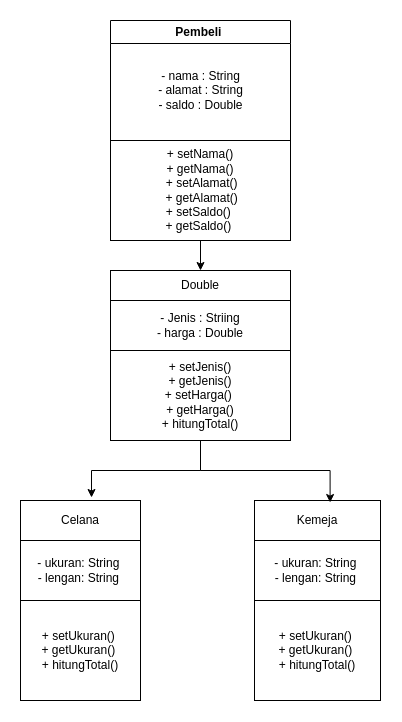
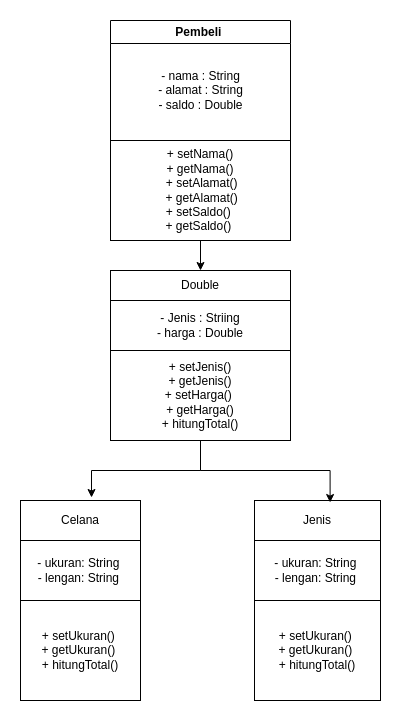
  <mxCell id="0" />
  <mxCell id="1" parent="0" />
  <mxCell id="2" value="Pembeli&amp;nbsp;" style="swimlane;whiteSpace=wrap;html=1;fillColor=#FFFFFF;" vertex="1" parent="1"><mxGeometry x="110" y="20" width="180" height="120" as="geometry" /></mxCell>
  <mxCell id="3" value="- nama : String&lt;div&gt;- alamat : String&lt;/div&gt;&lt;div&gt;- saldo : Double&lt;/div&gt;" style="text;html=1;align=center;verticalAlign=middle;resizable=0;points=[];autosize=1;strokeColor=none;fillColor=none;" vertex="1" parent="2"><mxGeometry x="35" y="40" width="110" height="60" as="geometry" /></mxCell>
  <mxCell id="4" value="Double" style="rounded=0;whiteSpace=wrap;html=1;" vertex="1" parent="1"><mxGeometry x="110" y="270" width="180" height="30" as="geometry" /></mxCell>
  <mxCell id="5" value="- Jenis : Striing&lt;div&gt;- harga : Double&lt;/div&gt;" style="rounded=0;whiteSpace=wrap;html=1;" vertex="1" parent="1"><mxGeometry x="110" y="300" width="180" height="50" as="geometry" /></mxCell>
  <mxCell id="6" value="+ setJenis()&lt;div&gt;+ getJenis()&lt;br&gt;&lt;/div&gt;&lt;div&gt;+ setHarga()&amp;nbsp;&lt;br&gt;&lt;/div&gt;&lt;div&gt;+ getHarga()&lt;br&gt;&lt;/div&gt;&lt;div&gt;+ hitungTotal()&lt;br&gt;&lt;/div&gt;" style="rounded=0;whiteSpace=wrap;html=1;" vertex="1" parent="1"><mxGeometry x="110" y="350" width="180" height="90" as="geometry" /></mxCell>
  <mxCell id="7" style="edgeStyle=orthogonalEdgeStyle;rounded=0;orthogonalLoop=1;jettySize=auto;html=1;exitX=0.5;exitY=1;exitDx=0;exitDy=0;" edge="1" parent="1" source="8" target="4"><mxGeometry relative="1" as="geometry" /></mxCell>
  <mxCell id="8" value="&lt;div&gt;&lt;span style=&quot;font-size: 12.0px;&quot;&gt;&amp;nbsp; &amp;nbsp; &amp;nbsp;+ setNama() &amp;nbsp;&lt;/span&gt;&lt;span style=&quot;font-size: 12.0px;&quot;&gt;&amp;nbsp;&lt;/span&gt;&amp;nbsp;&amp;nbsp;&lt;/div&gt;&lt;div&gt;&lt;span style=&quot;font-size: 12.0px;&quot;&gt;&amp;nbsp; &amp;nbsp; &amp;nbsp;+ getNama() &amp;nbsp;&lt;/span&gt;&lt;span style=&quot;font-size: 12.0px;&quot;&gt;&amp;nbsp;&lt;/span&gt;&lt;span style=&quot;font-size: 12px;&quot;&gt;&amp;nbsp;&amp;nbsp;&lt;/span&gt;&lt;/div&gt;&lt;div&gt;&lt;span style=&quot;font-size: 12px;&quot;&gt;&amp;nbsp; &amp;nbsp; &lt;/span&gt;&lt;span style=&quot;font-size: 12.0px;&quot;&gt;+ setAlamat() &amp;nbsp;&amp;nbsp;&lt;/span&gt;&lt;/div&gt;&lt;div&gt;&lt;span style=&quot;font-size: 12px;&quot;&gt;&amp;nbsp; &amp;nbsp; + getAlamat() &amp;nbsp;&amp;nbsp;&lt;/span&gt;&lt;/div&gt;&lt;div&gt;&lt;span style=&quot;font-size: 12px;&quot;&gt;+ setSaldo()&amp;nbsp;&lt;/span&gt;&lt;/div&gt;&lt;div&gt;&lt;span style=&quot;font-size: 12px;&quot;&gt;+ getSaldo()&amp;nbsp;&lt;/span&gt;&lt;/div&gt;" style="rounded=0;whiteSpace=wrap;html=1;" vertex="1" parent="1"><mxGeometry x="110" y="140" width="180" height="100" as="geometry" /></mxCell>
  <mxCell id="9" value="Celana" style="rounded=0;whiteSpace=wrap;html=1;" vertex="1" parent="1"><mxGeometry x="20" y="500" width="120" height="40" as="geometry" /></mxCell>
- <mxCell id="10" value="Kemeja" style="rounded=0;whiteSpace=wrap;html=1;" vertex="1" parent="1"><mxGeometry x="254" y="500" width="126" height="40" as="geometry" /></mxCell>
+ <mxCell id="10" value="Jenis" style="rounded=0;whiteSpace=wrap;html=1;" vertex="1" parent="1"><mxGeometry x="254" y="500" width="126" height="40" as="geometry" /></mxCell>
  <mxCell id="11" style="edgeStyle=orthogonalEdgeStyle;rounded=0;orthogonalLoop=1;jettySize=auto;html=1;exitX=0.5;exitY=1;exitDx=0;exitDy=0;entryX=0.592;entryY=-0.075;entryDx=0;entryDy=0;entryPerimeter=0;" edge="1" parent="1" source="6" target="9"><mxGeometry relative="1" as="geometry" /></mxCell>
  <mxCell id="12" style="edgeStyle=orthogonalEdgeStyle;rounded=0;orthogonalLoop=1;jettySize=auto;html=1;entryX=0.6;entryY=0.05;entryDx=0;entryDy=0;entryPerimeter=0;" edge="1" parent="1" source="6" target="10"><mxGeometry relative="1" as="geometry" /></mxCell>
  <mxCell id="13" value="&lt;div&gt;- ukuran: String&amp;nbsp;&lt;/div&gt;&lt;div&gt;- lengan: String&amp;nbsp;&lt;/div&gt;" style="rounded=0;whiteSpace=wrap;html=1;" vertex="1" parent="1"><mxGeometry x="20" y="540" width="120" height="60" as="geometry" /></mxCell>
  <mxCell id="14" value="&lt;div style=&quot;font-size: 12.0px;&quot;&gt;- ukuran: String&amp;nbsp;&lt;/div&gt;&lt;div style=&quot;font-size: 12.0px;&quot;&gt;- lengan: String&amp;nbsp;&lt;/div&gt;" style="rounded=0;whiteSpace=wrap;html=1;" vertex="1" parent="1"><mxGeometry x="254" y="540" width="126" height="60" as="geometry" /></mxCell>
  <mxCell id="15" value="&lt;div&gt;+ setUkuran()&amp;nbsp;&lt;/div&gt;&lt;div&gt;&amp;nbsp; + getUkuran() &amp;nbsp;&amp;nbsp;&lt;/div&gt;&lt;div&gt;+ hitungTotal()&lt;/div&gt;" style="rounded=0;whiteSpace=wrap;html=1;" vertex="1" parent="1"><mxGeometry x="20" y="600" width="120" height="100" as="geometry" /></mxCell>
  <mxCell id="16" value="&lt;div style=&quot;font-size: 12.0px;&quot;&gt;+ setUkuran()&amp;nbsp;&lt;/div&gt;&lt;div style=&quot;font-size: 12.0px;&quot;&gt;&amp;nbsp; + getUkuran() &amp;nbsp;&amp;nbsp;&lt;/div&gt;&lt;div style=&quot;font-size: 12.0px;&quot;&gt;+ hitungTotal()&lt;/div&gt;" style="rounded=0;whiteSpace=wrap;html=1;" vertex="1" parent="1"><mxGeometry x="254" y="600" width="126" height="100" as="geometry" /></mxCell>
